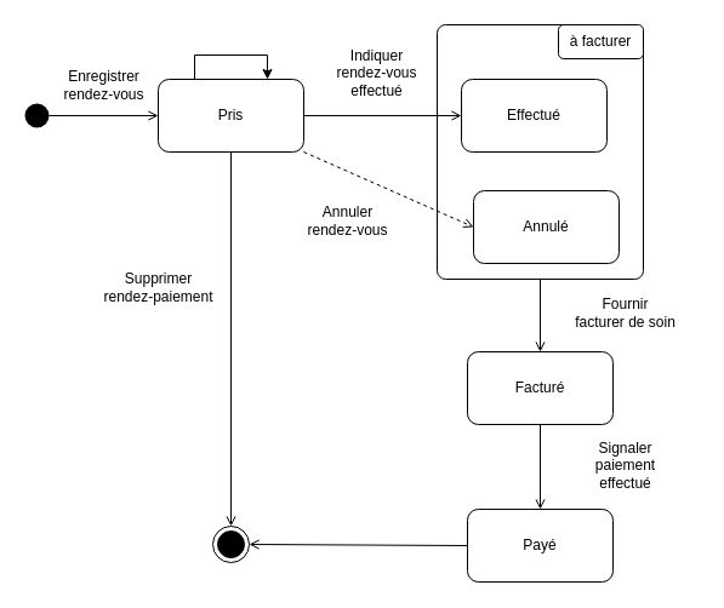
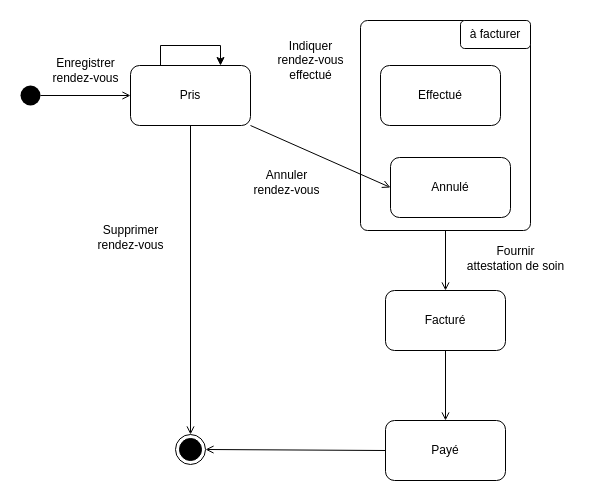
  <mxCell id="0" />
  <mxCell id="1" parent="0" />
  <mxCell id="2" value="" style="rounded=1;whiteSpace=wrap;html=1;absoluteArcSize=1;arcSize=14;strokeWidth=1;" parent="1" vertex="1"><mxGeometry x="360" y="20" width="170" height="210" as="geometry" /></mxCell>
  <mxCell id="3" value="" style="ellipse;whiteSpace=wrap;html=1;aspect=fixed;fillColor=#000000;fontColor=#ffffff;strokeColor=none;" parent="1" vertex="1"><mxGeometry x="20" y="85" width="20" height="20" as="geometry" /></mxCell>
  <mxCell id="4" value="" style="endArrow=open;html=1;rounded=0;exitX=1;exitY=0.5;exitDx=0;exitDy=0;endFill=0;entryX=0;entryY=0.5;entryDx=0;entryDy=0;" parent="1" source="3" target="6" edge="1"><mxGeometry width="50" height="50" relative="1" as="geometry"><mxPoint x="70" y="120" as="sourcePoint" /><mxPoint x="60" y="95" as="targetPoint" /></mxGeometry></mxCell>
  <mxCell id="5" style="edgeStyle=orthogonalEdgeStyle;rounded=0;orthogonalLoop=1;jettySize=auto;html=1;exitX=0.25;exitY=0;exitDx=0;exitDy=0;entryX=0.75;entryY=0;entryDx=0;entryDy=0;" parent="1" source="6" target="6" edge="1"><mxGeometry relative="1" as="geometry"><Array as="points"><mxPoint x="160" y="45" /><mxPoint x="220" y="45" /></Array></mxGeometry></mxCell>
  <mxCell id="6" value="Pris" style="rounded=1;whiteSpace=wrap;html=1;" parent="1" vertex="1"><mxGeometry x="130" y="65" width="120" height="60" as="geometry" /></mxCell>
  <mxCell id="7" value="Enregistrer&lt;br&gt;rendez-vous" style="text;html=1;align=center;verticalAlign=middle;resizable=0;points=[];autosize=1;strokeColor=none;fillColor=none;" parent="1" vertex="1"><mxGeometry x="40" y="50" width="90" height="40" as="geometry" /></mxCell>
  <mxCell id="8" value="Facturé" style="rounded=1;whiteSpace=wrap;html=1;" parent="1" vertex="1"><mxGeometry x="385" y="290" width="120" height="60" as="geometry" /></mxCell>
  <mxCell id="9" value="Effectué" style="rounded=1;whiteSpace=wrap;html=1;" parent="1" vertex="1"><mxGeometry x="380" y="65" width="120" height="60" as="geometry" /></mxCell>
- <mxCell id="10" value="" style="endArrow=open;html=1;rounded=0;exitX=1;exitY=0.5;exitDx=0;exitDy=0;endFill=0;entryX=0;entryY=0.5;entryDx=0;entryDy=0;" parent="1" source="6" target="9" edge="1"><mxGeometry width="50" height="50" relative="1" as="geometry"><mxPoint x="-40" y="105" as="sourcePoint" /><mxPoint x="290" y="95" as="targetPoint" /></mxGeometry></mxCell>
  <mxCell id="11" value="" style="endArrow=open;html=1;rounded=0;exitX=0.5;exitY=1;exitDx=0;exitDy=0;endFill=0;entryX=0.5;entryY=0;entryDx=0;entryDy=0;" parent="1" source="6" target="21" edge="1"><mxGeometry width="50" height="50" relative="1" as="geometry"><mxPoint x="260" y="105" as="sourcePoint" /><mxPoint x="190" y="220" as="targetPoint" /></mxGeometry></mxCell>
  <mxCell id="12" value="" style="endArrow=open;html=1;rounded=0;exitX=0.5;exitY=1;exitDx=0;exitDy=0;endFill=0;entryX=0.5;entryY=0;entryDx=0;entryDy=0;" parent="1" source="2" target="8" edge="1"><mxGeometry width="50" height="50" relative="1" as="geometry"><mxPoint x="610" y="156" as="sourcePoint" /><mxPoint x="660" y="140" as="targetPoint" /></mxGeometry></mxCell>
  <mxCell id="13" value="Indiquer &lt;br&gt;rendez-vous &lt;br&gt;effectué" style="text;html=1;align=center;verticalAlign=middle;resizable=0;points=[];autosize=1;strokeColor=none;fillColor=none;" parent="1" vertex="1"><mxGeometry x="265" y="30" width="90" height="60" as="geometry" /></mxCell>
- <mxCell id="14" value="Fournir&lt;br&gt;facturer de soin" style="text;html=1;align=center;verticalAlign=middle;resizable=0;points=[];autosize=1;strokeColor=none;fillColor=none;" parent="1" vertex="1"><mxGeometry x="455" y="238" width="120" height="40" as="geometry" /></mxCell>
- <mxCell id="15" value="Supprimer&lt;br&gt;rendez-paiement" style="text;html=1;align=center;verticalAlign=middle;resizable=0;points=[];autosize=1;strokeColor=none;fillColor=none;" parent="1" vertex="1"><mxGeometry x="85" y="217" width="90" height="40" as="geometry" /></mxCell>
+ <mxCell id="14" value="Fournir&lt;br&gt;attestation de soin" style="text;html=1;align=center;verticalAlign=middle;resizable=0;points=[];autosize=1;strokeColor=none;fillColor=none;" parent="1" vertex="1"><mxGeometry x="455" y="238" width="120" height="40" as="geometry" /></mxCell>
+ <mxCell id="15" value="Supprimer&lt;br&gt;rendez-vous" style="text;html=1;align=center;verticalAlign=middle;resizable=0;points=[];autosize=1;strokeColor=none;fillColor=none;" parent="1" vertex="1"><mxGeometry x="85" y="217" width="90" height="40" as="geometry" /></mxCell>
  <mxCell id="16" value="Payé" style="rounded=1;whiteSpace=wrap;html=1;" parent="1" vertex="1"><mxGeometry x="385" y="420" width="120" height="60" as="geometry" /></mxCell>
  <mxCell id="17" value="Annulé" style="rounded=1;whiteSpace=wrap;html=1;" parent="1" vertex="1"><mxGeometry x="390" y="157" width="120" height="60" as="geometry" /></mxCell>
- <mxCell id="18" value="" style="endArrow=open;html=1;rounded=0;exitX=1;exitY=1;exitDx=0;exitDy=0;endFill=0;entryX=0;entryY=0.5;entryDx=0;entryDy=0;dashed=1;" parent="1" source="6" target="17" edge="1"><mxGeometry width="50" height="50" relative="1" as="geometry"><mxPoint x="140" y="135" as="sourcePoint" /><mxPoint x="130" y="210" as="targetPoint" /></mxGeometry></mxCell>
+ <mxCell id="18" value="" style="endArrow=open;html=1;rounded=0;exitX=1;exitY=1;exitDx=0;exitDy=0;endFill=0;entryX=0;entryY=0.5;entryDx=0;entryDy=0;" parent="1" source="6" target="17" edge="1"><mxGeometry width="50" height="50" relative="1" as="geometry"><mxPoint x="140" y="135" as="sourcePoint" /><mxPoint x="130" y="210" as="targetPoint" /></mxGeometry></mxCell>
  <mxCell id="19" value="Annuler&lt;br&gt;rendez-vous" style="text;html=1;align=center;verticalAlign=middle;resizable=0;points=[];autosize=1;strokeColor=none;fillColor=none;" parent="1" vertex="1"><mxGeometry x="241" y="162" width="90" height="40" as="geometry" /></mxCell>
- <mxCell id="20" value="Signaler&lt;br&gt;paiement&lt;br&gt;effectué" style="text;html=1;align=center;verticalAlign=middle;resizable=0;points=[];autosize=1;strokeColor=none;fillColor=none;" parent="1" vertex="1"><mxGeometry x="480" y="354" width="70" height="60" as="geometry" /></mxCell>
  <mxCell id="21" value="" style="ellipse;html=1;shape=endState;fillColor=#000000;strokeColor=default;" parent="1" vertex="1"><mxGeometry x="175" y="434" width="30" height="30" as="geometry" /></mxCell>
  <mxCell id="22" value="" style="endArrow=open;html=1;rounded=0;endFill=0;exitX=0;exitY=0.5;exitDx=0;exitDy=0;entryX=1;entryY=0.5;entryDx=0;entryDy=0;" parent="1" source="16" target="21" edge="1"><mxGeometry width="50" height="50" relative="1" as="geometry"><mxPoint x="310" y="490" as="sourcePoint" /><mxPoint x="270" y="510" as="targetPoint" /></mxGeometry></mxCell>
  <mxCell id="23" value="" style="endArrow=open;html=1;rounded=0;exitX=0.5;exitY=1;exitDx=0;exitDy=0;endFill=0;entryX=0.5;entryY=0;entryDx=0;entryDy=0;" parent="1" source="8" target="16" edge="1"><mxGeometry width="50" height="50" relative="1" as="geometry"><mxPoint x="460" y="340" as="sourcePoint" /><mxPoint x="200" y="450" as="targetPoint" /></mxGeometry></mxCell>
  <mxCell id="24" value="à facturer" style="rounded=1;whiteSpace=wrap;html=1;" parent="1" vertex="1"><mxGeometry x="460" y="20" width="70" height="28" as="geometry" /></mxCell>
